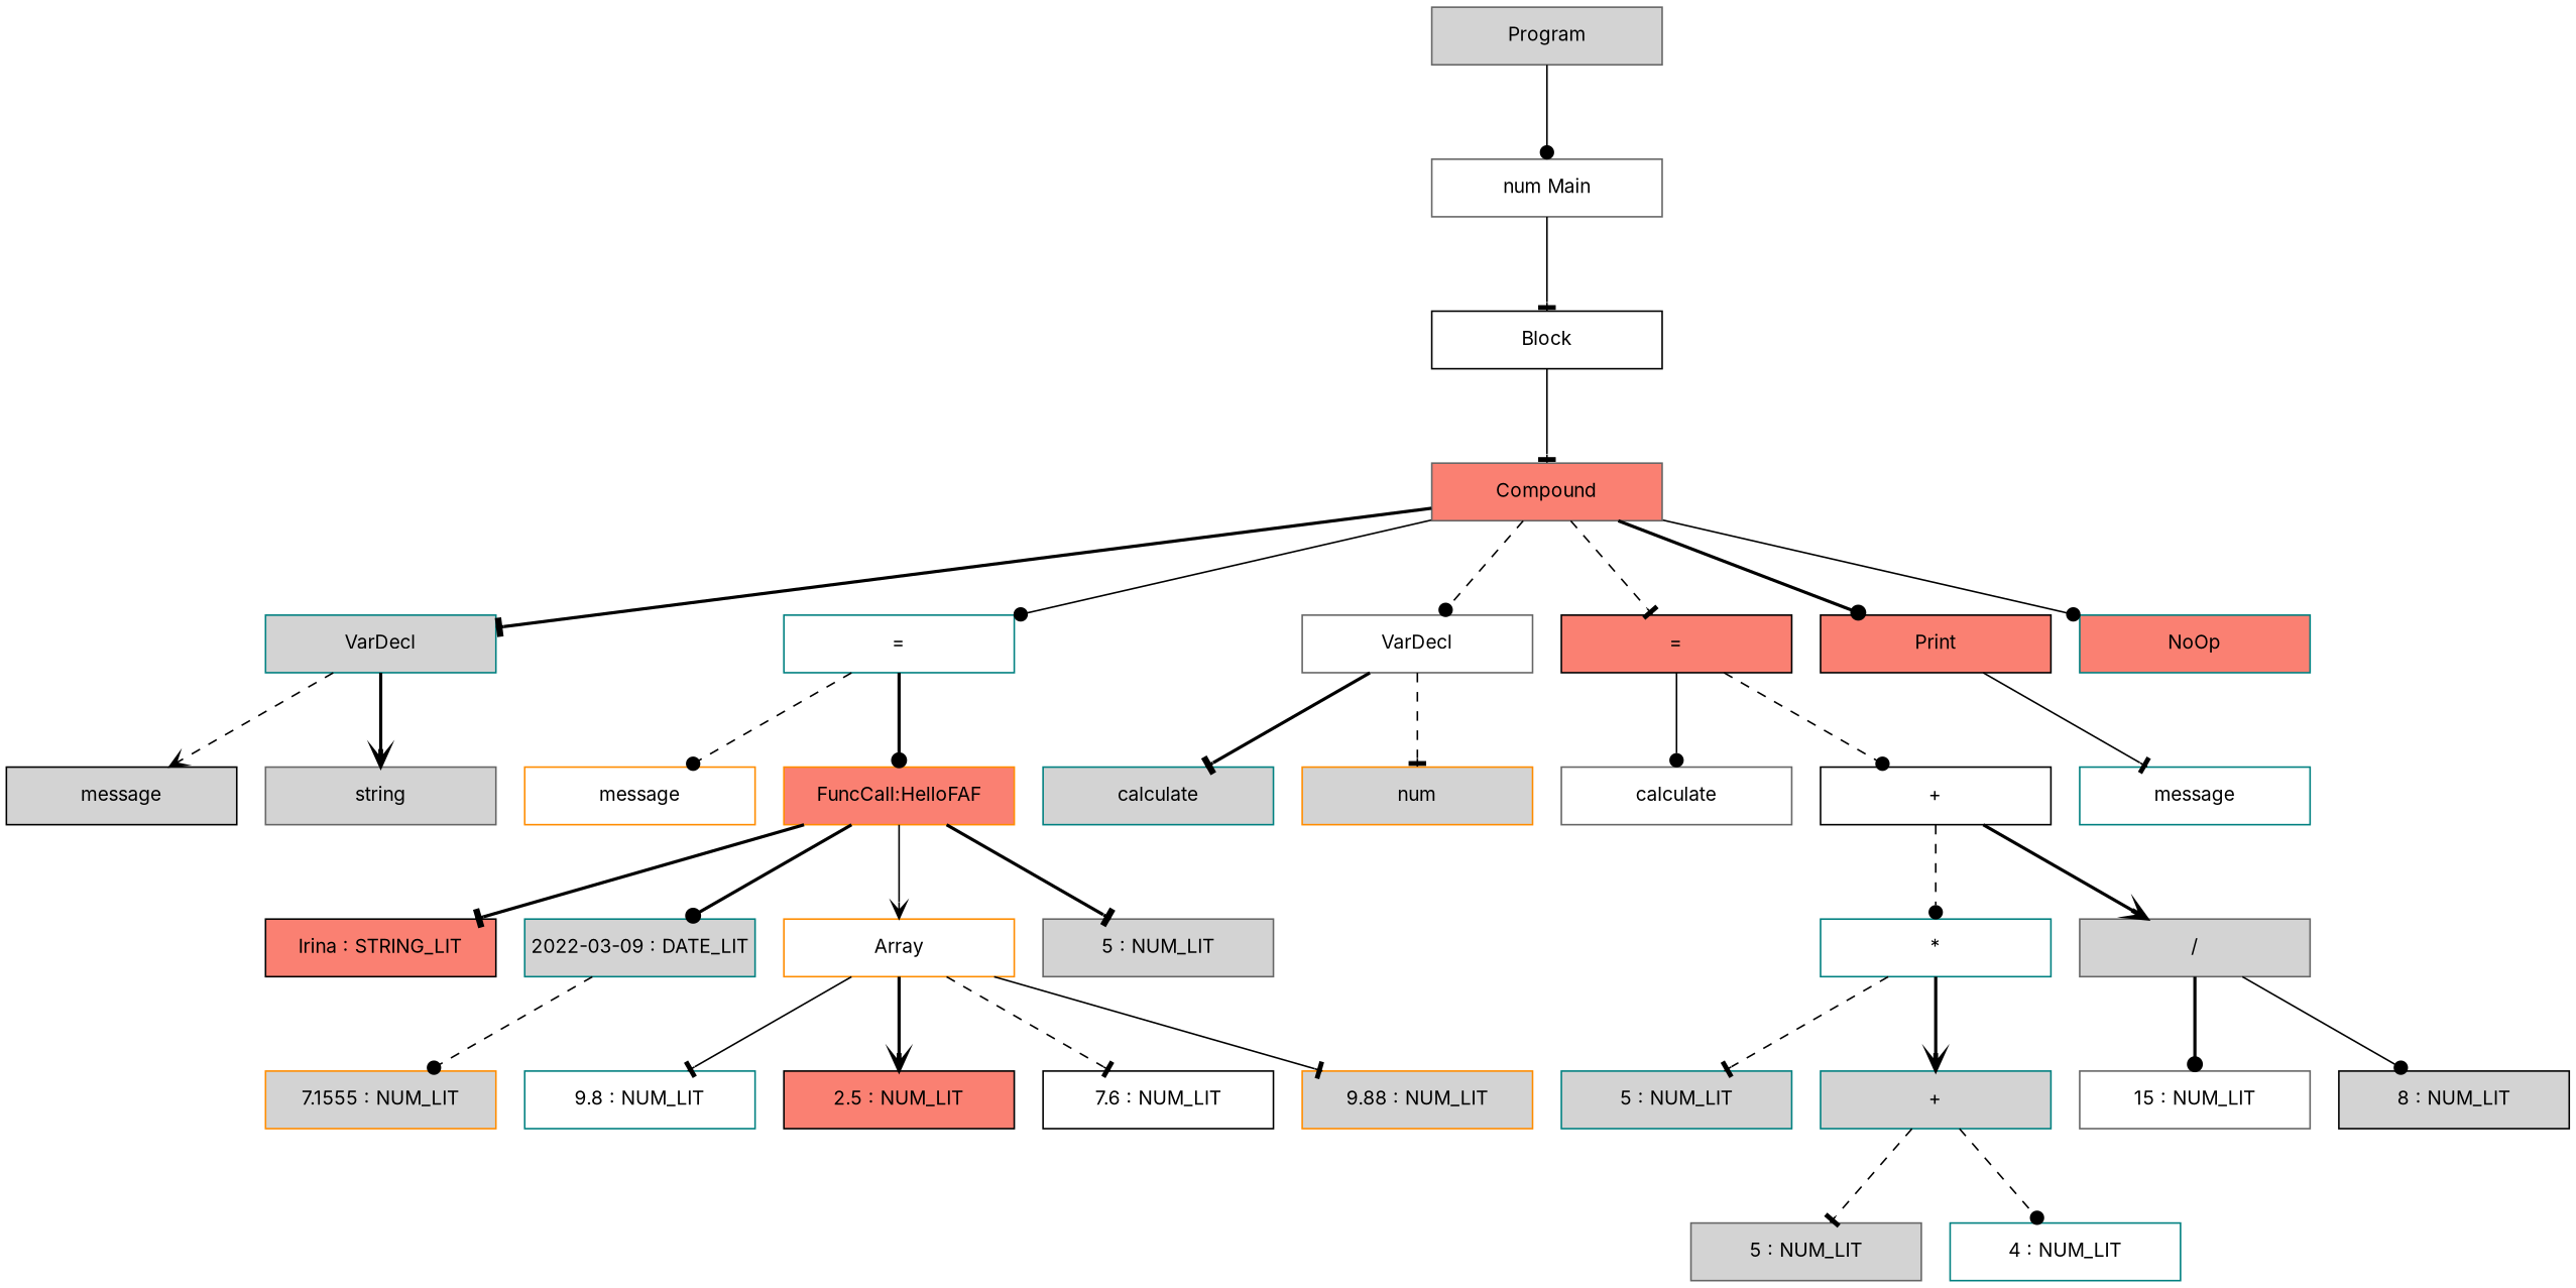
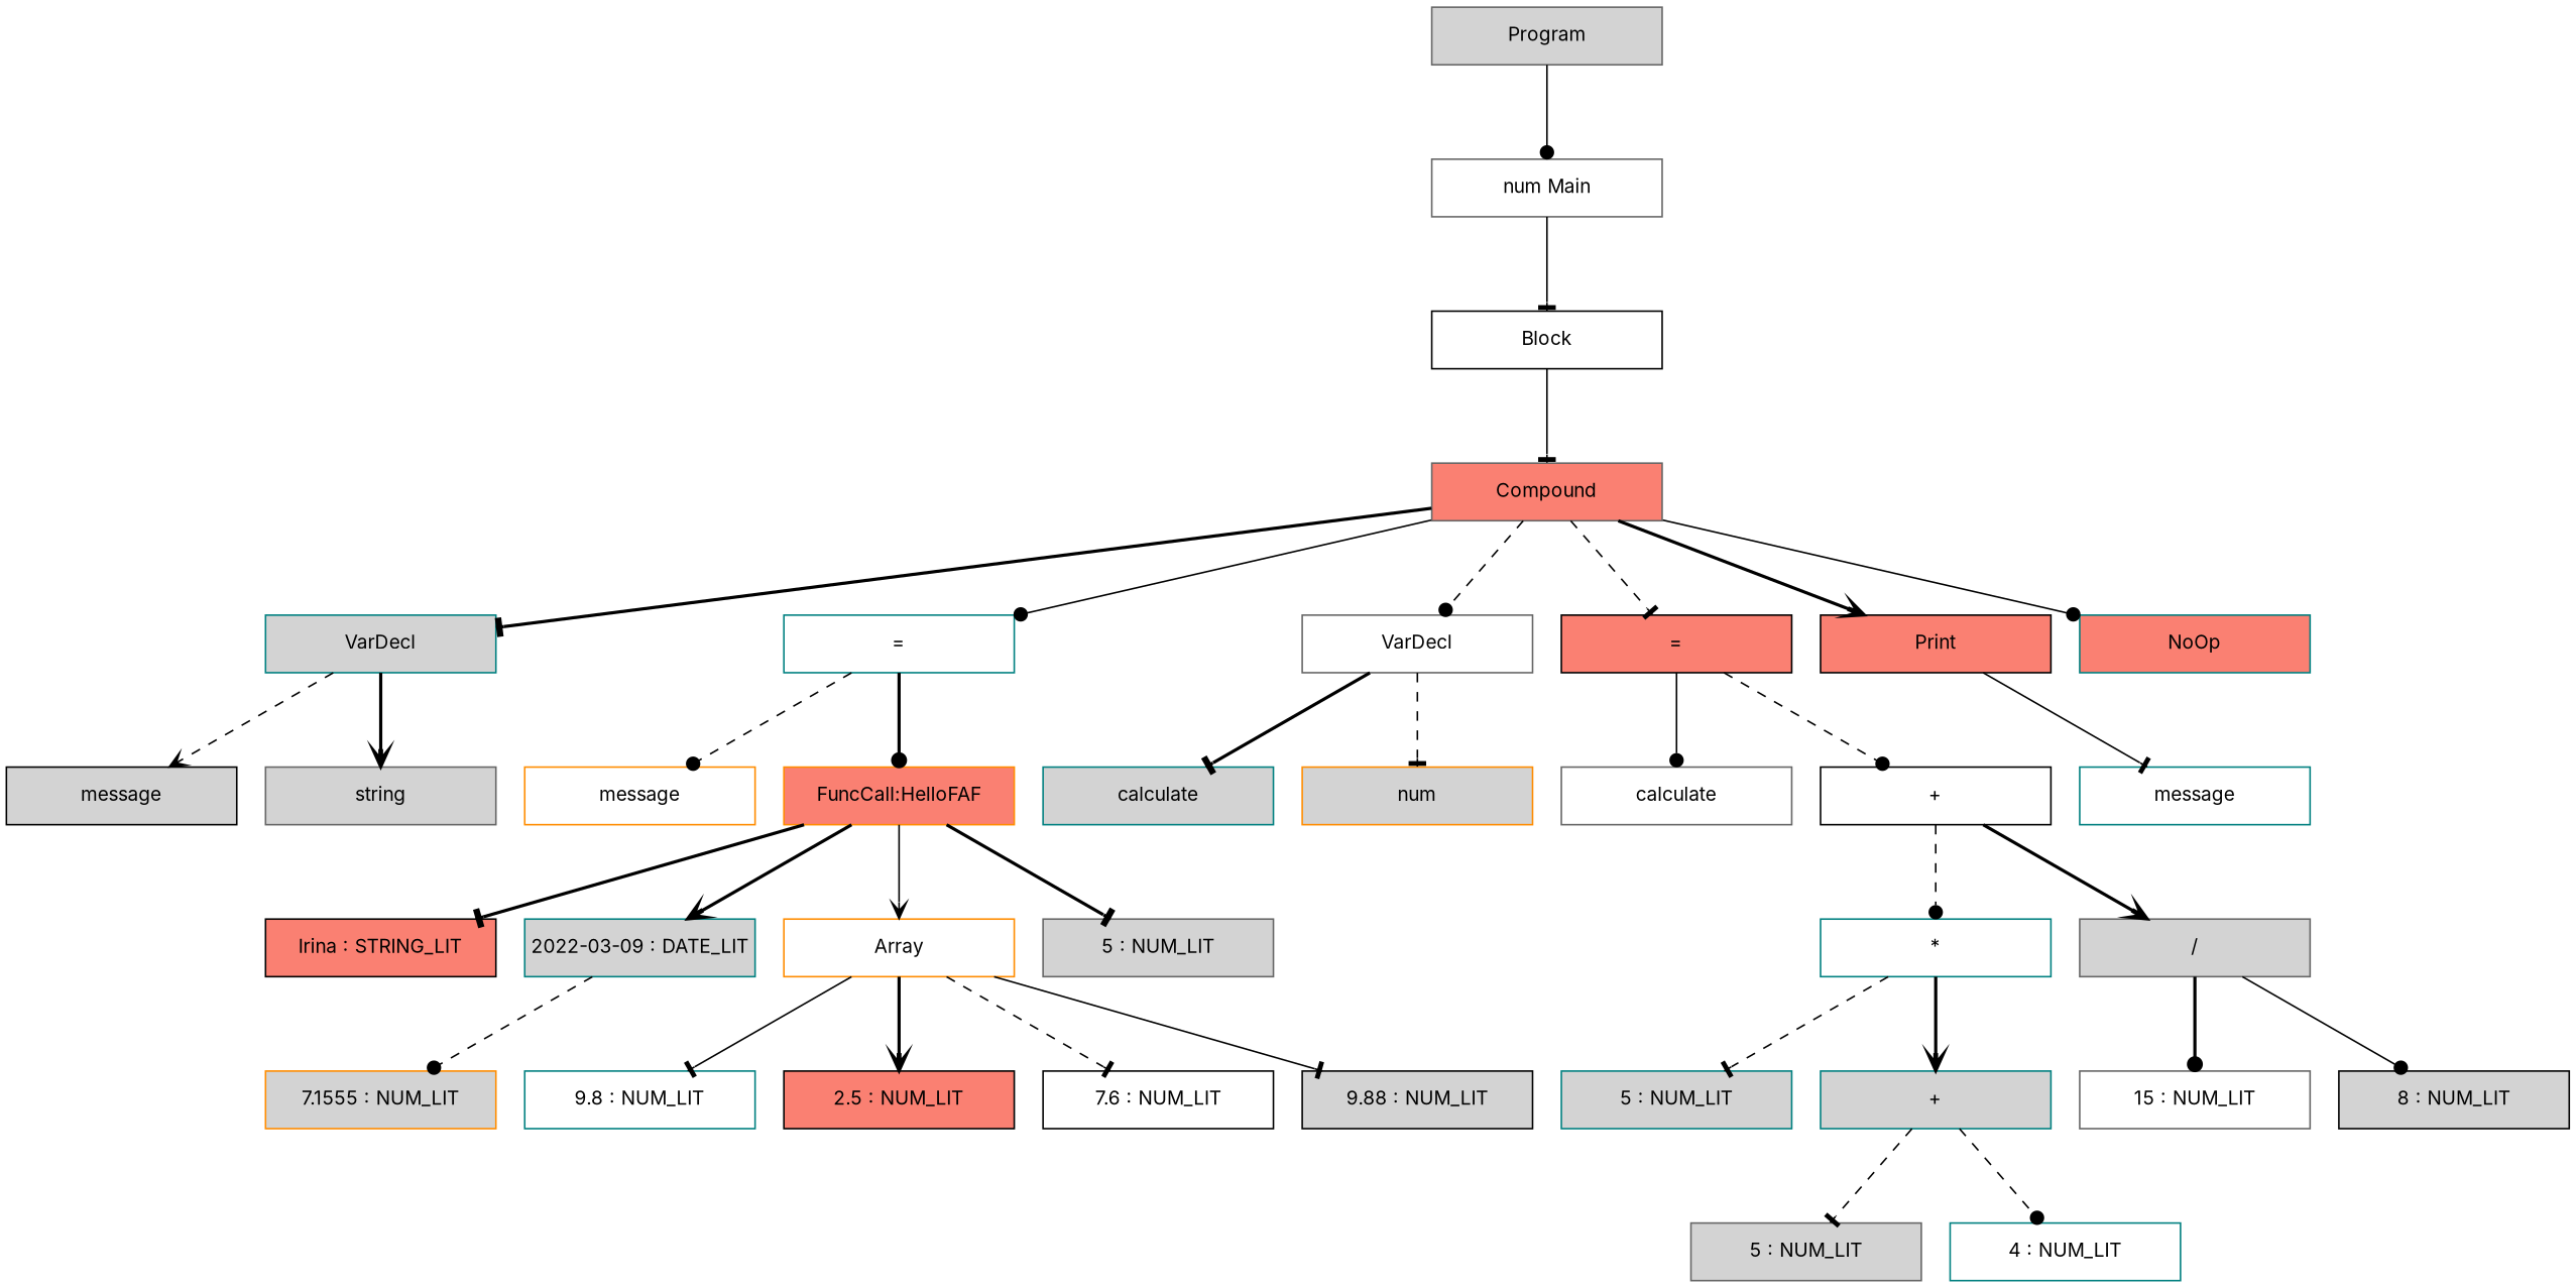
  digraph {
    fontname=Inter
    ranksep=0.8
    node [color=teal fillcolor=lightgrey fixedsize=shape fontname=Inter fontsize=12 margin=0 shape=record style=filled]
    edge [arrowhead=dot arrowsize=1 fontname=Inter style=bold]
    n1 [color=gray40 height=0.5 label=Program width=2]
    n2 [color=gray40 fillcolor=white height=0.5 label="num Main " width=2]
    n3 [color=black fillcolor=white height=0.5 label=Block width=2]
    n4 [color=gray40 fillcolor=salmon height=0.5 label=Compound width=2]
    n5 [height=0.5 label=VarDecl width=2]
    n6 [fillcolor=white height=0.5 label="=" width=2]
    n7 [color=gray40 fillcolor=white height=0.5 label=VarDecl width=2]
    n8 [color=black fillcolor=salmon height=0.5 label="=" width=2]
    n9 [color=black fillcolor=salmon height=0.5 label=Print width=2]
    n10 [fillcolor=salmon height=0.5 label=NoOp width=2]
    n11 [color=black height=0.5 label=message width=2]
    n12 [color=gray40 height=0.5 label=string width=2]
    n13 [color=darkorange fillcolor=white height=0.5 label=message width=2]
    n14 [color=darkorange fillcolor=salmon height=0.5 label="FuncCall:HelloFAF" width=2]
    n15 [height=0.5 label=calculate width=2]
    n16 [color=darkorange height=0.5 label=num width=2]
    n17 [color=gray40 fillcolor=white height=0.5 label=calculate width=2]
    n18 [color=black fillcolor=white height=0.5 label="+" width=2]
    n19 [fillcolor=white height=0.5 label=message width=2]
    n20 [color=black fillcolor=salmon height=0.5 label="Irina : STRING_LIT" width=2]
    n21 [height=0.5 label="2022-03-09 : DATE_LIT" width=2]
    n22 [color=darkorange fillcolor=white height=0.5 label=Array width=2]
    n23 [color=gray40 height=0.5 label="5 : NUM_LIT" width=2]
    n24 [color=darkorange height=0.5 label="7.1555 : NUM_LIT" width=2]
    n25 [fillcolor=white height=0.5 label="9.8 : NUM_LIT" width=2]
    n26 [color=black fillcolor=salmon height=0.5 label="2.5 : NUM_LIT" width=2]
    n27 [color=black fillcolor=white height=0.5 label="7.6 : NUM_LIT" width=2]
-   n28 [color=darkorange height=0.5 label="9.88 : NUM_LIT" width=2]
+   n28 [color=black height=0.5 label="9.88 : NUM_LIT" width=2]
    n29 [fillcolor=white height=0.5 label="*" width=2]
    n30 [color=gray40 height=0.5 label="/" width=2]
    n31 [height=0.5 label="5 : NUM_LIT" width=2]
    n32 [height=0.5 label="+" width=2]
    n33 [color=gray40 fillcolor=white height=0.5 label="15 : NUM_LIT" width=2]
    n34 [color=black height=0.5 label="8 : NUM_LIT" width=2]
    n35 [color=gray40 height=0.5 label="5 : NUM_LIT" width=2]
    n36 [fillcolor=white height=0.5 label="4 : NUM_LIT" width=2]
    n1 -> n2 [style=solid]
    n2 -> n3 [arrowhead=tee style=solid]
    n3 -> n4 [arrowhead=tee style=solid]
    n4 -> n5 [arrowhead=tee]
    n4 -> n6 [style=solid]
    n4 -> n7 [style=dashed]
    n4 -> n8 [arrowhead=tee style=dashed]
-   n4 -> n9
+   n4 -> n9 [arrowhead=vee]
    n4 -> n10 [style=solid]
    n5 -> n11 [arrowhead=vee style=dashed]
    n5 -> n12 [arrowhead=vee]
    n6 -> n13 [style=dashed]
    n6 -> n14
    n7 -> n15 [arrowhead=tee]
    n7 -> n16 [arrowhead=tee style=dashed]
    n8 -> n17 [style=solid]
    n8 -> n18 [style=dashed]
    n9 -> n19 [arrowhead=tee style=solid]
    n14 -> n20 [arrowhead=tee]
-   n14 -> n21
+   n14 -> n21 [arrowhead=vee]
    n14 -> n22 [arrowhead=vee style=solid]
    n14 -> n23 [arrowhead=tee]
    n18 -> n29 [style=dashed]
    n18 -> n30 [arrowhead=vee]
    n21 -> n24 [style=dashed]
    n22 -> n25 [arrowhead=tee style=solid]
    n22 -> n26 [arrowhead=vee]
    n22 -> n27 [arrowhead=tee style=dashed]
    n22 -> n28 [arrowhead=tee style=solid]
    n29 -> n31 [arrowhead=tee style=dashed]
    n29 -> n32 [arrowhead=vee]
    n30 -> n33
    n30 -> n34 [style=solid]
    n32 -> n35 [arrowhead=tee style=dashed]
    n32 -> n36 [style=dashed]
  }
